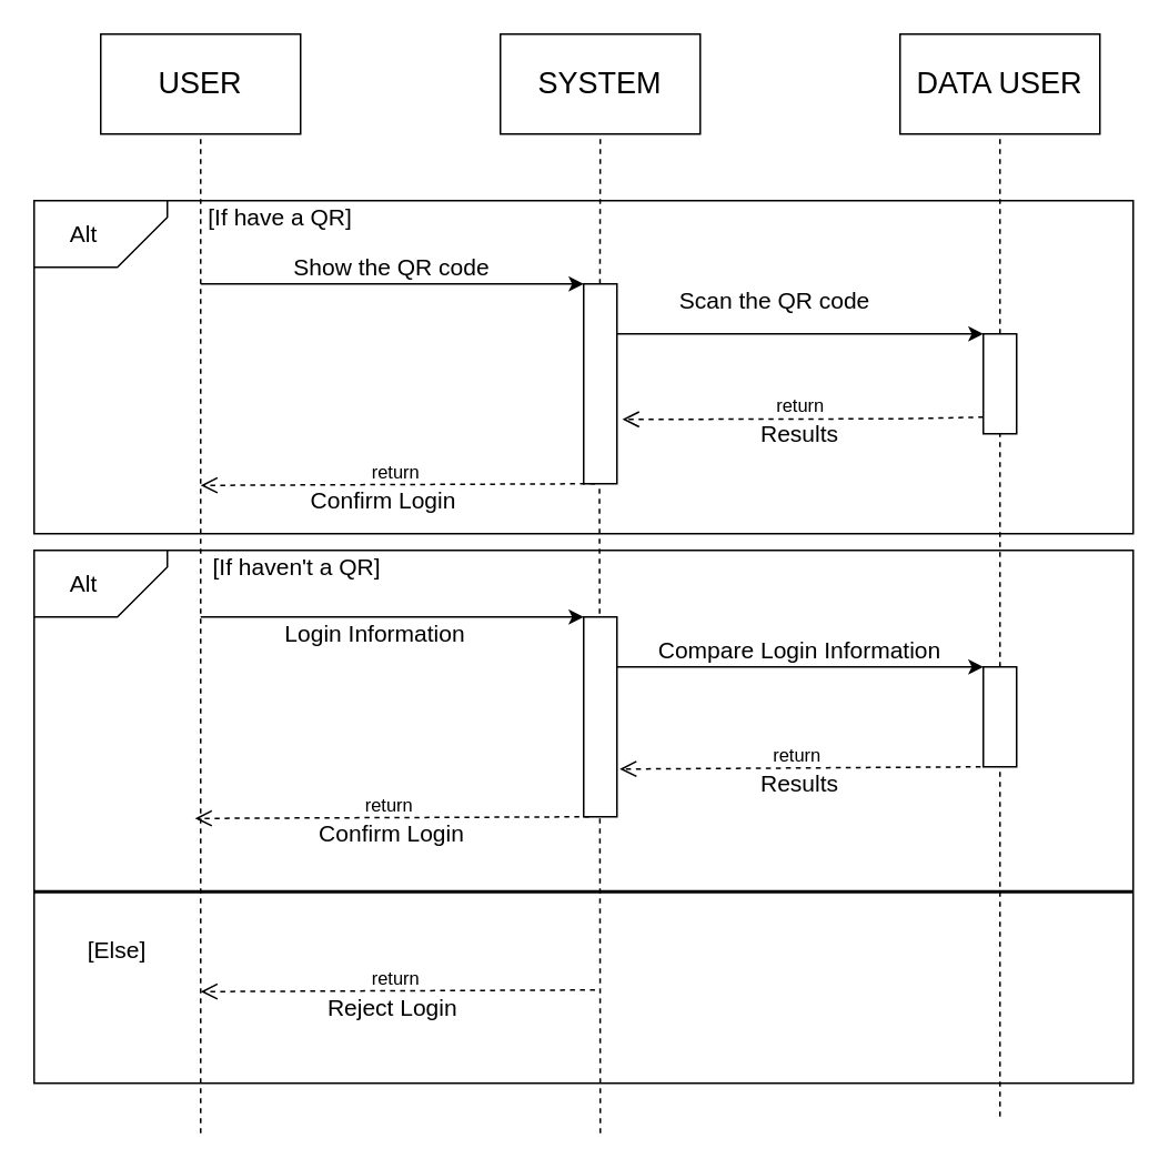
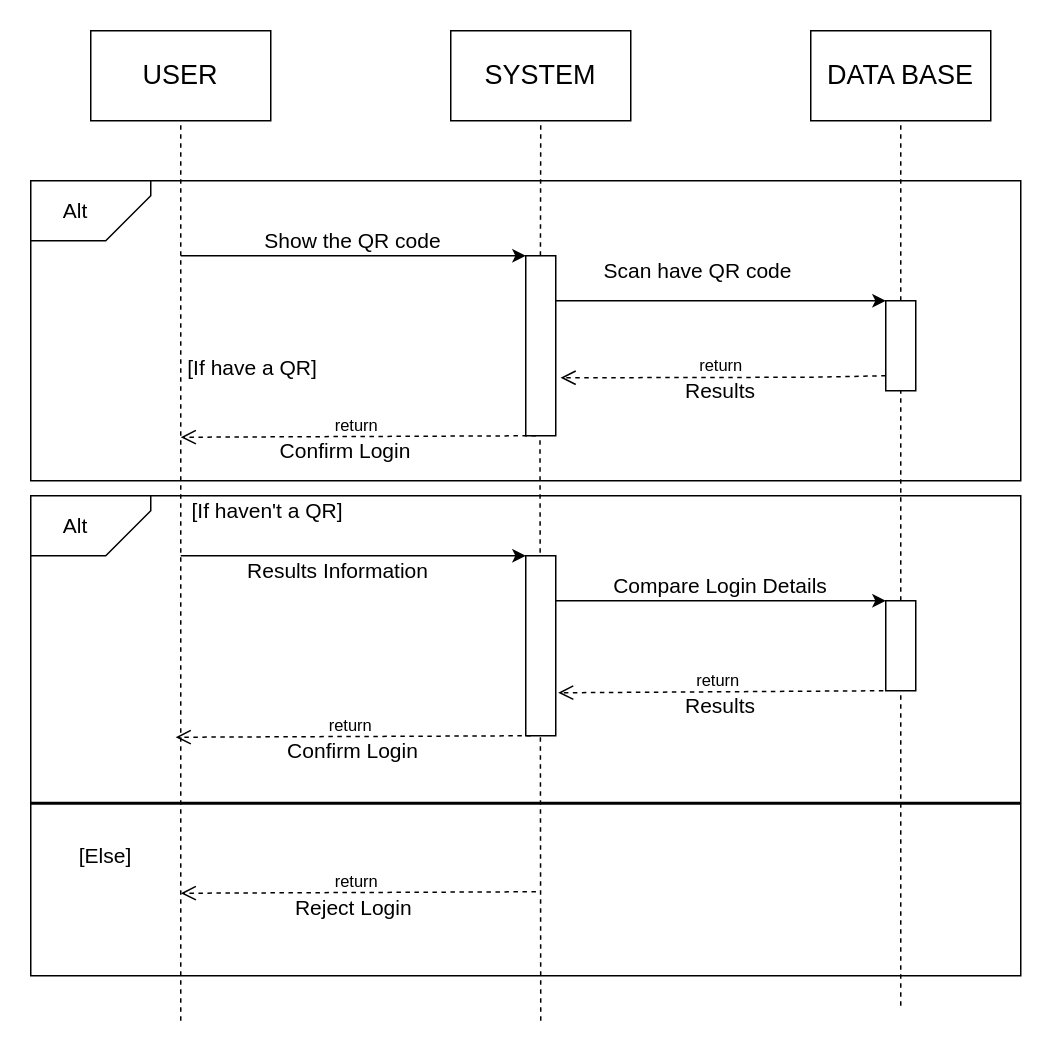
  <mxCell id="0" />
  <mxCell id="1" parent="0" />
  <mxCell id="2" value="" style="rounded=0;whiteSpace=wrap;html=1;" vertex="1" parent="1"><mxGeometry x="20" y="330" width="660" height="320" as="geometry" /></mxCell>
  <mxCell id="3" value="" style="rounded=0;whiteSpace=wrap;html=1;" vertex="1" parent="1"><mxGeometry x="20" y="120" width="660" height="200" as="geometry" /></mxCell>
  <mxCell id="4" value="" style="rounded=0;whiteSpace=wrap;html=1;" vertex="1" parent="1"><mxGeometry x="540" y="20" width="120" height="60" as="geometry" /></mxCell>
  <mxCell id="5" value="" style="rounded=0;whiteSpace=wrap;html=1;" vertex="1" parent="1"><mxGeometry x="300" y="20" width="120" height="60" as="geometry" /></mxCell>
  <mxCell id="6" value="" style="rounded=0;whiteSpace=wrap;html=1;" vertex="1" parent="1"><mxGeometry x="60" y="20" width="120" height="60" as="geometry" /></mxCell>
  <mxCell id="7" value="&lt;font style=&quot;font-size: 18px&quot;&gt;USER&lt;/font&gt;" style="text;html=1;strokeColor=none;fillColor=none;align=center;verticalAlign=middle;whiteSpace=wrap;rounded=0;" vertex="1" parent="1"><mxGeometry x="60" y="20" width="120" height="60" as="geometry" /></mxCell>
  <mxCell id="8" value="&lt;font style=&quot;font-size: 18px&quot;&gt;SYSTEM&lt;/font&gt;" style="text;html=1;strokeColor=none;fillColor=none;align=center;verticalAlign=middle;whiteSpace=wrap;rounded=0;" vertex="1" parent="1"><mxGeometry x="300" y="20" width="120" height="60" as="geometry" /></mxCell>
- <mxCell id="9" value="&lt;font style=&quot;font-size: 18px&quot;&gt;DATA USER&lt;/font&gt;" style="text;html=1;strokeColor=none;fillColor=none;align=center;verticalAlign=middle;whiteSpace=wrap;rounded=0;" vertex="1" parent="1"><mxGeometry x="540" y="20" width="120" height="60" as="geometry" /></mxCell>
+ <mxCell id="9" value="&lt;font style=&quot;font-size: 18px&quot;&gt;DATA BASE&lt;/font&gt;" style="text;html=1;strokeColor=none;fillColor=none;align=center;verticalAlign=middle;whiteSpace=wrap;rounded=0;" vertex="1" parent="1"><mxGeometry x="540" y="20" width="120" height="60" as="geometry" /></mxCell>
  <mxCell id="10" value="" style="endArrow=none;dashed=1;html=1;entryX=0.5;entryY=1;entryDx=0;entryDy=0;" edge="1" parent="1" target="7"><mxGeometry width="50" height="50" relative="1" as="geometry"><mxPoint x="120" y="680" as="sourcePoint" /><mxPoint x="420" y="260" as="targetPoint" /><Array as="points"><mxPoint x="120" y="290" /></Array></mxGeometry></mxCell>
  <mxCell id="11" value="" style="endArrow=none;dashed=1;html=1;entryX=0.5;entryY=1;entryDx=0;entryDy=0;" edge="1" parent="1" source="17" target="9"><mxGeometry width="50" height="50" relative="1" as="geometry"><mxPoint x="599.5" y="530" as="sourcePoint" /><mxPoint x="599.5" y="110" as="targetPoint" /><Array as="points" /></mxGeometry></mxCell>
  <mxCell id="12" value="" style="endArrow=none;dashed=1;html=1;entryX=0.5;entryY=1;entryDx=0;entryDy=0;" edge="1" parent="1" target="8"><mxGeometry width="50" height="50" relative="1" as="geometry"><mxPoint x="360" y="680" as="sourcePoint" /><mxPoint x="359.5" y="110" as="targetPoint" /><Array as="points"><mxPoint x="359.5" y="290" /></Array></mxGeometry></mxCell>
  <mxCell id="13" value="" style="rounded=0;whiteSpace=wrap;html=1;rotation=90;" vertex="1" parent="1"><mxGeometry x="300" y="220" width="120" height="20" as="geometry" /></mxCell>
  <mxCell id="14" value="" style="endArrow=classic;html=1;" edge="1" parent="1"><mxGeometry width="50" height="50" relative="1" as="geometry"><mxPoint x="120" y="170" as="sourcePoint" /><mxPoint x="350" y="170" as="targetPoint" /></mxGeometry></mxCell>
  <mxCell id="15" value="&lt;font style=&quot;font-size: 14px&quot;&gt;Show the QR code&lt;/font&gt;" style="text;html=1;strokeColor=none;fillColor=none;align=center;verticalAlign=middle;whiteSpace=wrap;rounded=0;" vertex="1" parent="1"><mxGeometry x="120" y="150" width="230" height="20" as="geometry" /></mxCell>
  <mxCell id="16" value="" style="endArrow=classic;html=1;" edge="1" parent="1"><mxGeometry width="50" height="50" relative="1" as="geometry"><mxPoint x="370" y="200" as="sourcePoint" /><mxPoint x="590" y="200" as="targetPoint" /></mxGeometry></mxCell>
  <mxCell id="17" value="" style="rounded=0;whiteSpace=wrap;html=1;rotation=90;" vertex="1" parent="1"><mxGeometry x="570" y="220" width="60" height="20" as="geometry" /></mxCell>
  <mxCell id="18" value="" style="endArrow=none;dashed=1;html=1;" edge="1" parent="1" source="27" target="17"><mxGeometry width="50" height="50" relative="1" as="geometry"><mxPoint x="600" y="650" as="sourcePoint" /><mxPoint x="599.5" y="110" as="targetPoint" /><Array as="points" /></mxGeometry></mxCell>
- <mxCell id="19" value="&lt;font style=&quot;font-size: 14px&quot;&gt;Scan the QR code&lt;/font&gt;" style="text;html=1;strokeColor=none;fillColor=none;align=center;verticalAlign=middle;whiteSpace=wrap;rounded=0;" vertex="1" parent="1"><mxGeometry x="350" y="170" width="230" height="20" as="geometry" /></mxCell>
+ <mxCell id="19" value="&lt;font style=&quot;font-size: 14px&quot;&gt;Scan have QR code&lt;/font&gt;" style="text;html=1;strokeColor=none;fillColor=none;align=center;verticalAlign=middle;whiteSpace=wrap;rounded=0;" vertex="1" parent="1"><mxGeometry x="350" y="170" width="230" height="20" as="geometry" /></mxCell>
  <mxCell id="20" style="edgeStyle=orthogonalEdgeStyle;rounded=0;orthogonalLoop=1;jettySize=auto;html=1;exitX=1;exitY=0.5;exitDx=0;exitDy=0;" edge="1" parent="1" source="17" target="17"><mxGeometry relative="1" as="geometry" /></mxCell>
  <mxCell id="21" value="return" style="html=1;verticalAlign=bottom;endArrow=open;dashed=1;endSize=8;entryX=0.678;entryY=-0.16;entryDx=0;entryDy=0;entryPerimeter=0;" edge="1" parent="1" target="13"><mxGeometry x="0.015" y="1" relative="1" as="geometry"><mxPoint x="590" y="250" as="sourcePoint" /><mxPoint x="510" y="250" as="targetPoint" /><Array as="points"><mxPoint x="540" y="251" /></Array><mxPoint as="offset" /></mxGeometry></mxCell>
  <mxCell id="22" value="&lt;font style=&quot;font-size: 14px&quot;&gt;Results&lt;/font&gt;" style="text;html=1;strokeColor=none;fillColor=none;align=center;verticalAlign=middle;whiteSpace=wrap;rounded=0;" vertex="1" parent="1"><mxGeometry x="430" y="250" width="100" height="20" as="geometry" /></mxCell>
  <mxCell id="23" value="return" style="html=1;verticalAlign=bottom;endArrow=open;dashed=1;endSize=8;" edge="1" parent="1"><mxGeometry x="0.015" y="1" relative="1" as="geometry"><mxPoint x="356.8" y="290" as="sourcePoint" /><mxPoint x="120" y="291" as="targetPoint" /><mxPoint as="offset" /></mxGeometry></mxCell>
  <mxCell id="24" value="&lt;font style=&quot;font-size: 14px&quot;&gt;&lt;font&gt;Confirm &lt;/font&gt;&lt;font&gt;Login&lt;/font&gt;&lt;/font&gt;" style="text;html=1;strokeColor=none;fillColor=none;align=center;verticalAlign=middle;whiteSpace=wrap;rounded=0;" vertex="1" parent="1"><mxGeometry x="150" y="290" width="160" height="20" as="geometry" /></mxCell>
- <mxCell id="25" value="&lt;font style=&quot;font-size: 14px&quot;&gt;[If have a QR]&amp;nbsp;&lt;/font&gt;" style="text;html=1;strokeColor=none;fillColor=none;align=center;verticalAlign=middle;whiteSpace=wrap;rounded=0;" vertex="1" parent="1"><mxGeometry x="120" y="120" width="100" height="20" as="geometry" /></mxCell>
+ <mxCell id="25" value="&lt;font style=&quot;font-size: 14px&quot;&gt;[If have a QR]&amp;nbsp;&lt;/font&gt;" style="text;html=1;strokeColor=none;fillColor=none;align=center;verticalAlign=middle;whiteSpace=wrap;rounded=0;" vertex="1" parent="1"><mxGeometry x="120" y="235" width="100" height="20" as="geometry" /></mxCell>
  <mxCell id="26" value="" style="rounded=0;whiteSpace=wrap;html=1;rotation=90;" vertex="1" parent="1"><mxGeometry x="300" y="420" width="120" height="20" as="geometry" /></mxCell>
  <mxCell id="27" value="" style="rounded=0;whiteSpace=wrap;html=1;rotation=90;" vertex="1" parent="1"><mxGeometry x="570" y="420" width="60" height="20" as="geometry" /></mxCell>
  <mxCell id="28" value="" style="endArrow=none;dashed=1;html=1;" edge="1" parent="1" target="27"><mxGeometry width="50" height="50" relative="1" as="geometry"><mxPoint x="600" y="670" as="sourcePoint" /><mxPoint x="600" y="260" as="targetPoint" /><Array as="points" /></mxGeometry></mxCell>
  <mxCell id="29" value="" style="endArrow=classic;html=1;entryX=0;entryY=1;entryDx=0;entryDy=0;" edge="1" parent="1" target="26"><mxGeometry width="50" height="50" relative="1" as="geometry"><mxPoint x="120" y="370" as="sourcePoint" /><mxPoint x="170" y="320" as="targetPoint" /></mxGeometry></mxCell>
- <mxCell id="30" value="&lt;font style=&quot;font-size: 14px&quot;&gt;Login Information&lt;/font&gt;" style="text;html=1;strokeColor=none;fillColor=none;align=center;verticalAlign=middle;whiteSpace=wrap;rounded=0;" vertex="1" parent="1"><mxGeometry x="130" y="370" width="190" height="20" as="geometry" /></mxCell>
+ <mxCell id="30" value="&lt;font style=&quot;font-size: 14px&quot;&gt;Results Information&lt;/font&gt;" style="text;html=1;strokeColor=none;fillColor=none;align=center;verticalAlign=middle;whiteSpace=wrap;rounded=0;" vertex="1" parent="1"><mxGeometry x="130" y="370" width="190" height="20" as="geometry" /></mxCell>
  <mxCell id="31" value="" style="shape=card;whiteSpace=wrap;html=1;rotation=-180;" vertex="1" parent="1"><mxGeometry x="20" y="120" width="80" height="40" as="geometry" /></mxCell>
  <mxCell id="32" value="&lt;font style=&quot;font-size: 14px&quot;&gt;Alt&lt;/font&gt;" style="text;html=1;strokeColor=none;fillColor=none;align=center;verticalAlign=middle;whiteSpace=wrap;rounded=0;" vertex="1" parent="1"><mxGeometry x="30" y="130" width="40" height="20" as="geometry" /></mxCell>
  <mxCell id="33" value="" style="endArrow=classic;html=1;" edge="1" parent="1"><mxGeometry width="50" height="50" relative="1" as="geometry"><mxPoint x="370" y="400" as="sourcePoint" /><mxPoint x="590" y="400" as="targetPoint" /></mxGeometry></mxCell>
  <mxCell id="34" value="return" style="html=1;verticalAlign=bottom;endArrow=open;dashed=1;endSize=8;entryX=0.678;entryY=-0.16;entryDx=0;entryDy=0;entryPerimeter=0;" edge="1" parent="1"><mxGeometry x="0.015" y="1" relative="1" as="geometry"><mxPoint x="588.4" y="460" as="sourcePoint" /><mxPoint x="371.6" y="461.36" as="targetPoint" /><mxPoint as="offset" /></mxGeometry></mxCell>
  <mxCell id="35" value="return" style="html=1;verticalAlign=bottom;endArrow=open;dashed=1;endSize=8;" edge="1" parent="1"><mxGeometry x="0.015" y="1" relative="1" as="geometry"><mxPoint x="353.4" y="490" as="sourcePoint" /><mxPoint x="116.6" y="491" as="targetPoint" /><mxPoint as="offset" /></mxGeometry></mxCell>
  <mxCell id="36" value="&lt;font style=&quot;font-size: 14px&quot;&gt;&lt;font&gt;Confirm &lt;/font&gt;&lt;font&gt;Login&lt;/font&gt;&lt;/font&gt;" style="text;html=1;strokeColor=none;fillColor=none;align=center;verticalAlign=middle;whiteSpace=wrap;rounded=0;" vertex="1" parent="1"><mxGeometry x="155" y="490" width="160" height="20" as="geometry" /></mxCell>
  <mxCell id="37" value="&lt;font style=&quot;font-size: 14px&quot;&gt;Results&lt;/font&gt;" style="text;html=1;strokeColor=none;fillColor=none;align=center;verticalAlign=middle;whiteSpace=wrap;rounded=0;" vertex="1" parent="1"><mxGeometry x="430" y="460" width="100" height="20" as="geometry" /></mxCell>
- <mxCell id="38" value="&lt;font style=&quot;font-size: 14px&quot;&gt;Compare Login Information&lt;/font&gt;" style="text;html=1;strokeColor=none;fillColor=none;align=center;verticalAlign=middle;whiteSpace=wrap;rounded=0;" vertex="1" parent="1"><mxGeometry x="365" y="380" width="230" height="20" as="geometry" /></mxCell>
+ <mxCell id="38" value="&lt;font style=&quot;font-size: 14px&quot;&gt;Compare Login Details&lt;/font&gt;" style="text;html=1;strokeColor=none;fillColor=none;align=center;verticalAlign=middle;whiteSpace=wrap;rounded=0;" vertex="1" parent="1"><mxGeometry x="365" y="380" width="230" height="20" as="geometry" /></mxCell>
  <mxCell id="39" value="return" style="html=1;verticalAlign=bottom;endArrow=open;dashed=1;endSize=8;" edge="1" parent="1"><mxGeometry x="0.015" y="1" relative="1" as="geometry"><mxPoint x="356.8" y="594" as="sourcePoint" /><mxPoint x="120" y="595" as="targetPoint" /><mxPoint as="offset" /></mxGeometry></mxCell>
  <mxCell id="40" value="&lt;font style=&quot;font-size: 14px&quot;&gt;Reject Login&lt;/font&gt;" style="text;html=1;align=center;verticalAlign=middle;resizable=0;points=[];autosize=1;strokeColor=none;" vertex="1" parent="1"><mxGeometry x="190" y="595" width="90" height="20" as="geometry" /></mxCell>
  <mxCell id="41" value="" style="shape=card;whiteSpace=wrap;html=1;rotation=-180;" vertex="1" parent="1"><mxGeometry x="20" y="330" width="80" height="40" as="geometry" /></mxCell>
  <mxCell id="42" value="&lt;font style=&quot;font-size: 14px&quot;&gt;Alt&lt;/font&gt;" style="text;html=1;strokeColor=none;fillColor=none;align=center;verticalAlign=middle;whiteSpace=wrap;rounded=0;" vertex="1" parent="1"><mxGeometry x="30" y="340" width="40" height="20" as="geometry" /></mxCell>
  <mxCell id="43" value="" style="line;strokeWidth=2;html=1;" vertex="1" parent="1"><mxGeometry x="20" y="530" width="660" height="10" as="geometry" /></mxCell>
  <mxCell id="44" value="&lt;font style=&quot;font-size: 14px&quot;&gt;[Else]&lt;/font&gt;" style="text;html=1;strokeColor=none;fillColor=none;align=center;verticalAlign=middle;whiteSpace=wrap;rounded=0;" vertex="1" parent="1"><mxGeometry x="50" y="560" width="40" height="20" as="geometry" /></mxCell>
  <mxCell id="45" value="&lt;font style=&quot;font-size: 14px&quot;&gt;[If haven't a QR]&amp;nbsp;&lt;/font&gt;" style="text;html=1;strokeColor=none;fillColor=none;align=center;verticalAlign=middle;whiteSpace=wrap;rounded=0;" vertex="1" parent="1"><mxGeometry x="120" y="330" width="120" height="20" as="geometry" /></mxCell>
